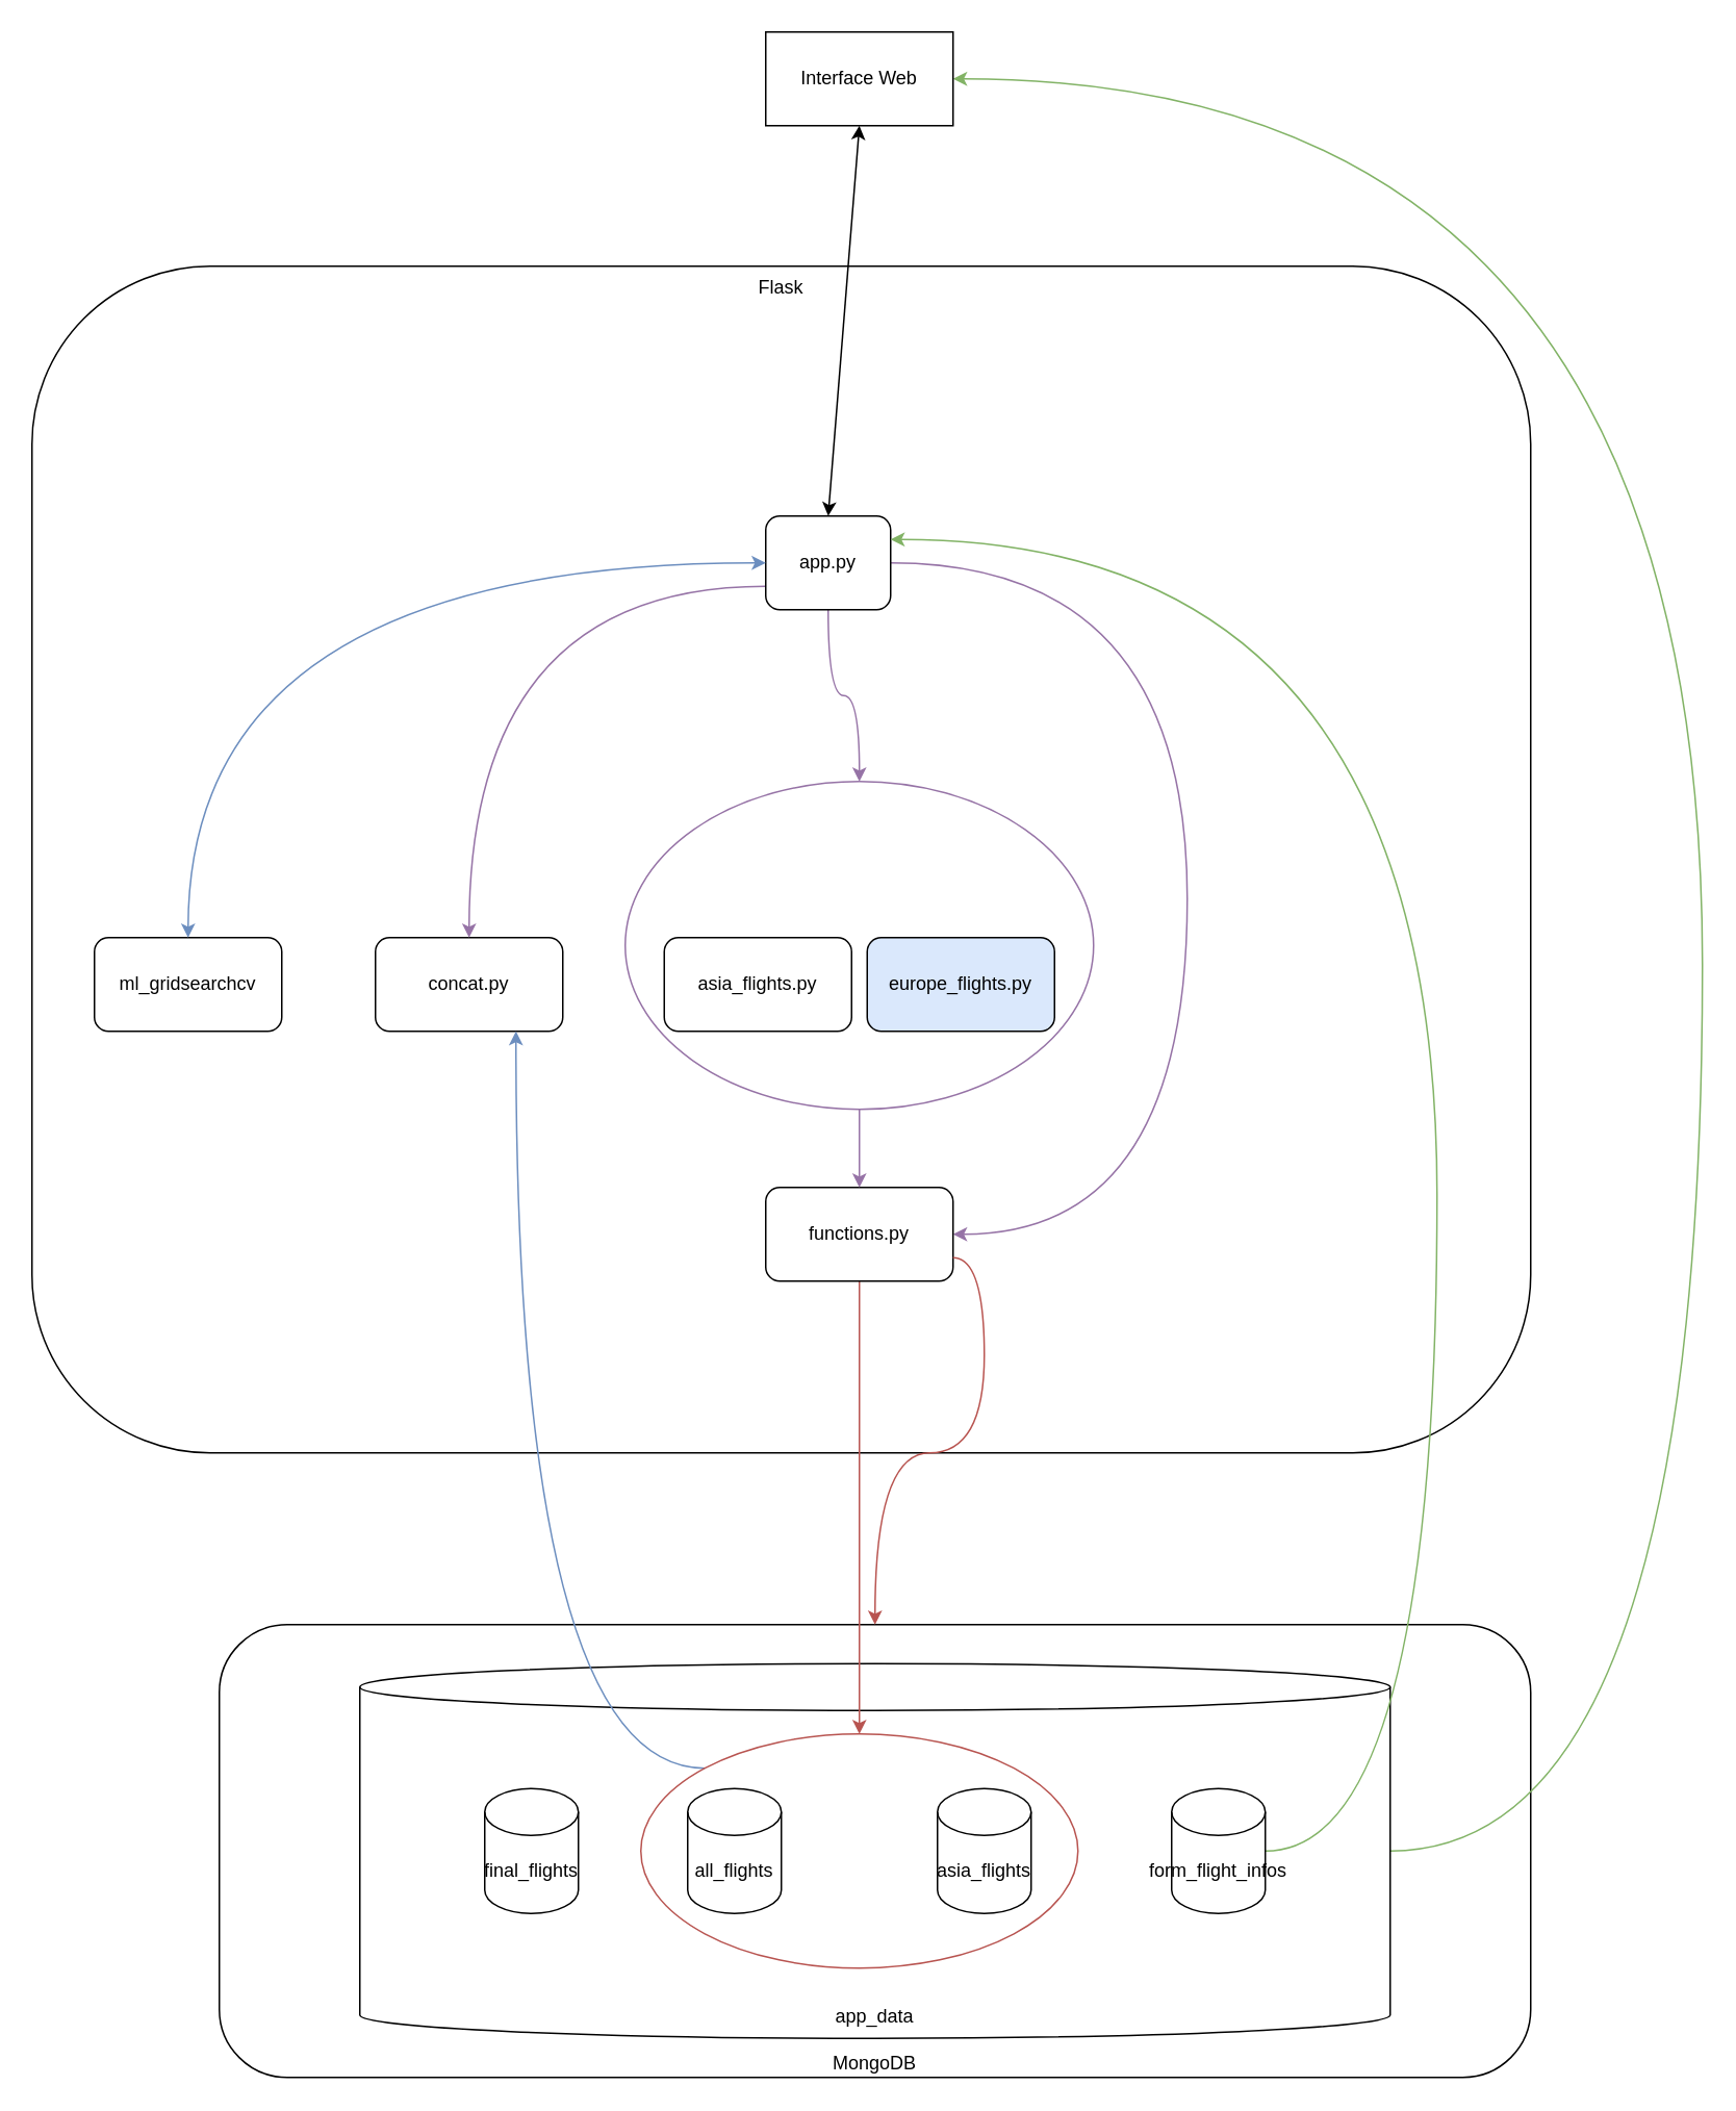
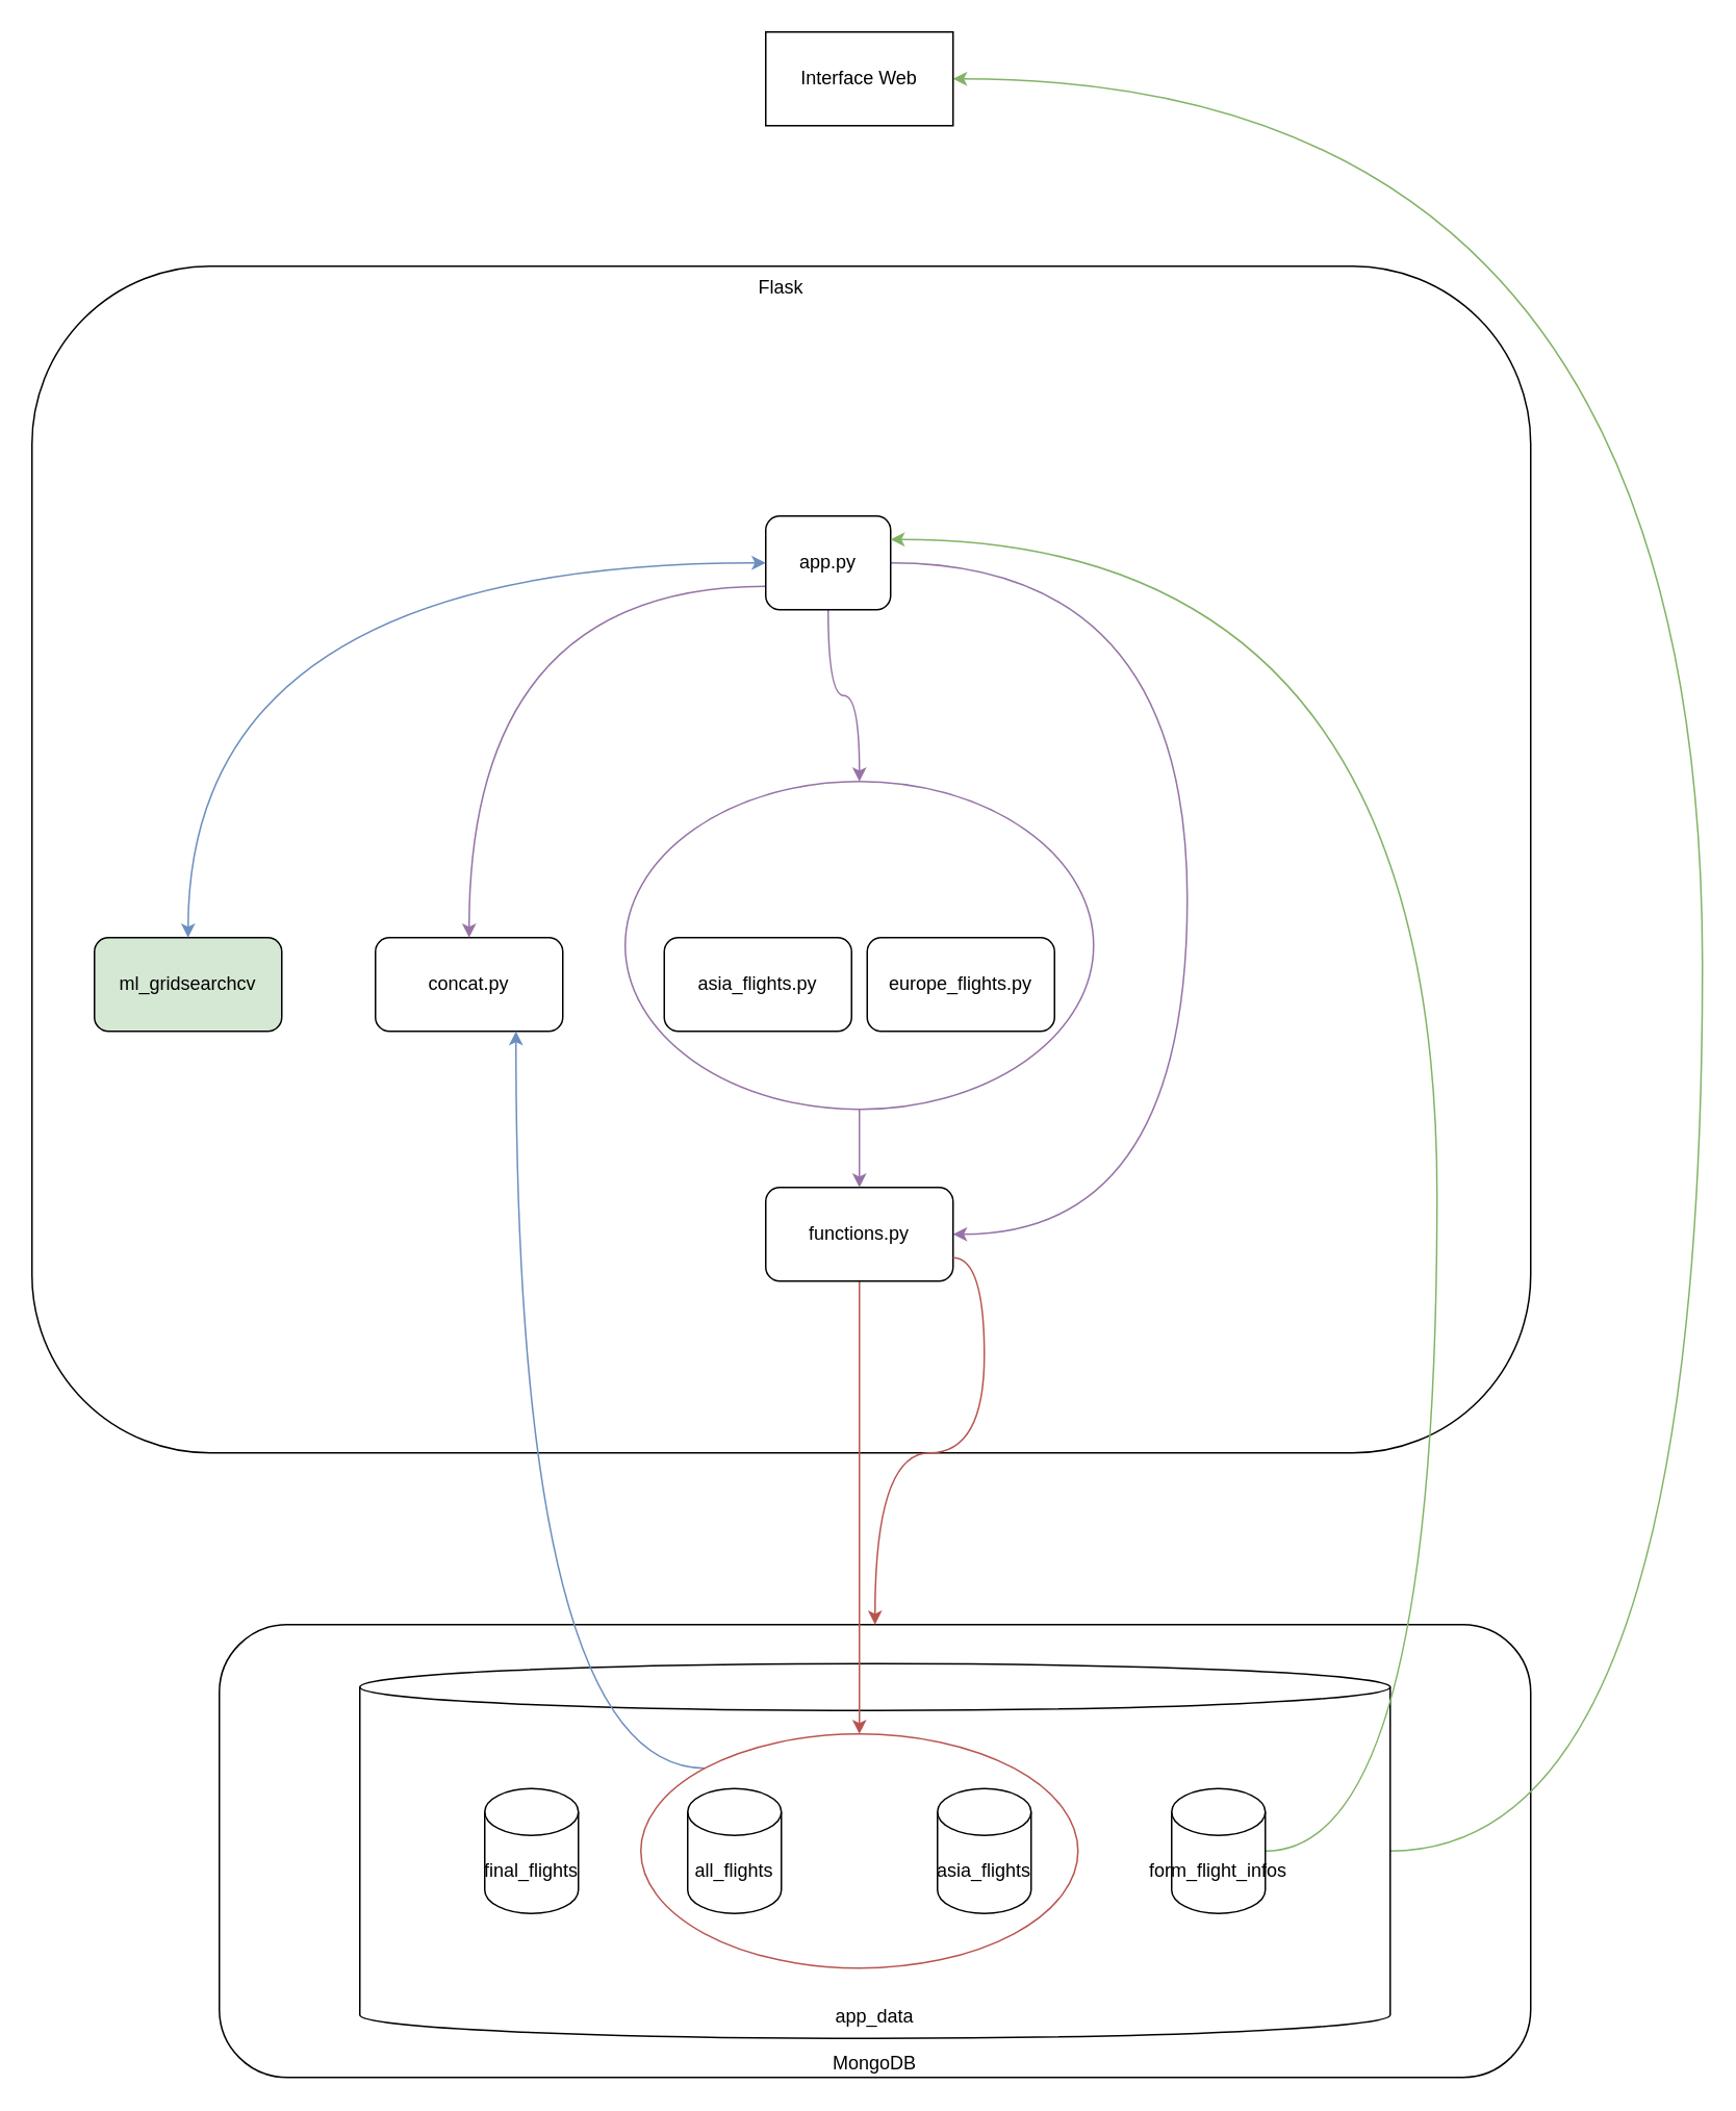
  <mxCell id="0" />
  <mxCell id="1" parent="0" />
  <mxCell id="2" value="Flask" style="rounded=1;whiteSpace=wrap;html=1;verticalAlign=top;" vertex="1" parent="1"><mxGeometry x="20" y="170" width="960" height="760" as="geometry" /></mxCell>
  <mxCell id="3" value="MongoDB" style="rounded=1;whiteSpace=wrap;html=1;verticalAlign=bottom;" vertex="1" parent="1"><mxGeometry x="140" y="1040" width="840" height="290" as="geometry" /></mxCell>
  <mxCell id="4" style="edgeStyle=orthogonalEdgeStyle;curved=1;rounded=0;orthogonalLoop=1;jettySize=auto;html=1;exitX=1;exitY=0.5;exitDx=0;exitDy=0;exitPerimeter=0;entryX=1;entryY=0.5;entryDx=0;entryDy=0;strokeColor=#82b366;fillColor=#d5e8d4;" edge="1" parent="1" source="5" target="20"><mxGeometry relative="1" as="geometry"><Array as="points"><mxPoint x="1090" y="1185" /><mxPoint x="1090" y="50" /></Array></mxGeometry></mxCell>
  <mxCell id="5" value="app_data" style="shape=cylinder3;whiteSpace=wrap;html=1;boundedLbl=1;backgroundOutline=1;size=15;verticalAlign=bottom;" vertex="1" parent="1"><mxGeometry x="230" y="1065" width="660" height="240" as="geometry" /></mxCell>
  <mxCell id="6" style="edgeStyle=orthogonalEdgeStyle;curved=1;rounded=0;orthogonalLoop=1;jettySize=auto;html=1;exitX=0.5;exitY=0;exitDx=0;exitDy=0;entryX=0;entryY=0.25;entryDx=0;entryDy=0;strokeColor=none;" edge="1" parent="1" source="7" target="12"><mxGeometry relative="1" as="geometry" /></mxCell>
- <mxCell id="7" value="ml_gridsearchcv" style="rounded=1;whiteSpace=wrap;html=1;" vertex="1" parent="1"><mxGeometry x="60" y="600" width="120" height="60" as="geometry" /></mxCell>
+ <mxCell id="7" value="ml_gridsearchcv" style="rounded=1;whiteSpace=wrap;html=1;fillColor=#d5e8d4;" vertex="1" parent="1"><mxGeometry x="60" y="600" width="120" height="60" as="geometry" /></mxCell>
  <mxCell id="8" value="concat.py" style="rounded=1;whiteSpace=wrap;html=1;" vertex="1" parent="1"><mxGeometry x="240" y="600" width="120" height="60" as="geometry" /></mxCell>
  <mxCell id="9" style="edgeStyle=orthogonalEdgeStyle;curved=1;rounded=0;orthogonalLoop=1;jettySize=auto;html=1;exitX=0.5;exitY=1;exitDx=0;exitDy=0;entryX=0.5;entryY=0;entryDx=0;entryDy=0;fillColor=#e1d5e7;strokeColor=#9673a6;" edge="1" parent="1" source="12" target="16"><mxGeometry relative="1" as="geometry" /></mxCell>
  <mxCell id="10" style="edgeStyle=orthogonalEdgeStyle;curved=1;rounded=0;orthogonalLoop=1;jettySize=auto;html=1;exitX=1;exitY=0.5;exitDx=0;exitDy=0;entryX=1;entryY=0.5;entryDx=0;entryDy=0;fillColor=#e1d5e7;strokeColor=#9673a6;" edge="1" parent="1" source="12" target="14"><mxGeometry relative="1" as="geometry"><Array as="points"><mxPoint x="760" y="360" /><mxPoint x="760" y="790" /></Array></mxGeometry></mxCell>
  <mxCell id="11" style="edgeStyle=orthogonalEdgeStyle;curved=1;rounded=0;orthogonalLoop=1;jettySize=auto;html=1;exitX=0;exitY=0.75;exitDx=0;exitDy=0;fillColor=#e1d5e7;strokeColor=#9673a6;" edge="1" parent="1" source="12" target="8"><mxGeometry relative="1" as="geometry" /></mxCell>
  <mxCell id="12" value="app.py" style="rounded=1;whiteSpace=wrap;html=1;" vertex="1" parent="1"><mxGeometry x="490" y="330" width="80" height="60" as="geometry" /></mxCell>
  <mxCell id="13" style="edgeStyle=orthogonalEdgeStyle;curved=1;rounded=0;orthogonalLoop=1;jettySize=auto;html=1;exitX=0.5;exitY=1;exitDx=0;exitDy=0;entryX=0.5;entryY=0;entryDx=0;entryDy=0;fillColor=#f8cecc;strokeColor=#b85450;" edge="1" parent="1" source="14" target="22"><mxGeometry relative="1" as="geometry" /></mxCell>
  <mxCell id="14" value="functions.py" style="rounded=1;whiteSpace=wrap;html=1;" vertex="1" parent="1"><mxGeometry x="490" y="760" width="120" height="60" as="geometry" /></mxCell>
  <mxCell id="15" style="edgeStyle=orthogonalEdgeStyle;curved=1;rounded=0;orthogonalLoop=1;jettySize=auto;html=1;exitX=0.5;exitY=1;exitDx=0;exitDy=0;fillColor=#e1d5e7;strokeColor=#9673a6;" edge="1" parent="1" source="16" target="14"><mxGeometry relative="1" as="geometry" /></mxCell>
  <mxCell id="16" value="" style="ellipse;whiteSpace=wrap;html=1;fillColor=none;strokeColor=#9673a6;" vertex="1" parent="1"><mxGeometry x="400" y="500" width="300" height="210" as="geometry" /></mxCell>
  <mxCell id="17" style="edgeStyle=orthogonalEdgeStyle;curved=1;rounded=0;orthogonalLoop=1;jettySize=auto;html=1;exitX=1;exitY=0.5;exitDx=0;exitDy=0;exitPerimeter=0;entryX=1;entryY=0.25;entryDx=0;entryDy=0;fillColor=#d5e8d4;strokeColor=#82b366;" edge="1" parent="1" source="18" target="12"><mxGeometry relative="1" as="geometry"><Array as="points"><mxPoint x="920" y="1185" /><mxPoint x="920" y="345" /></Array></mxGeometry></mxCell>
  <mxCell id="18" value="form_flight_infos" style="shape=cylinder3;whiteSpace=wrap;html=1;boundedLbl=1;backgroundOutline=1;size=15;" vertex="1" parent="1"><mxGeometry x="750" y="1145" width="60" height="80" as="geometry" /></mxCell>
  <mxCell id="19" value="final_flights" style="shape=cylinder3;whiteSpace=wrap;html=1;boundedLbl=1;backgroundOutline=1;size=15;" vertex="1" parent="1"><mxGeometry x="310" y="1145" width="60" height="80" as="geometry" /></mxCell>
  <mxCell id="20" value="Interface Web" style="rounded=0;whiteSpace=wrap;html=1;" vertex="1" parent="1"><mxGeometry x="490" y="20" width="120" height="60" as="geometry" /></mxCell>
  <mxCell id="21" style="edgeStyle=orthogonalEdgeStyle;curved=1;rounded=0;orthogonalLoop=1;jettySize=auto;html=1;exitX=0;exitY=0;exitDx=0;exitDy=0;entryX=0.75;entryY=1;entryDx=0;entryDy=0;fillColor=#dae8fc;strokeColor=#6c8ebf;" edge="1" parent="1" source="22" target="8"><mxGeometry relative="1" as="geometry"><Array as="points"><mxPoint x="330" y="1132" /></Array></mxGeometry></mxCell>
  <mxCell id="22" value="" style="ellipse;whiteSpace=wrap;html=1;fillColor=none;strokeColor=#b85450;" vertex="1" parent="1"><mxGeometry x="410" y="1110" width="280" height="150" as="geometry" /></mxCell>
  <mxCell id="23" value="asia_flights.py" style="rounded=1;whiteSpace=wrap;html=1;" vertex="1" parent="1"><mxGeometry x="425" y="600" width="120" height="60" as="geometry" /></mxCell>
- <mxCell id="24" value="europe_flights.py" style="rounded=1;whiteSpace=wrap;html=1;fillColor=#dae8fc;" vertex="1" parent="1"><mxGeometry x="555" y="600" width="120" height="60" as="geometry" /></mxCell>
+ <mxCell id="24" value="europe_flights.py" style="rounded=1;whiteSpace=wrap;html=1;" vertex="1" parent="1"><mxGeometry x="555" y="600" width="120" height="60" as="geometry" /></mxCell>
  <mxCell id="25" value="all_flights" style="shape=cylinder3;whiteSpace=wrap;html=1;boundedLbl=1;backgroundOutline=1;size=15;" vertex="1" parent="1"><mxGeometry x="440" y="1145" width="60" height="80" as="geometry" /></mxCell>
  <mxCell id="26" value="asia_flights" style="shape=cylinder3;whiteSpace=wrap;html=1;boundedLbl=1;backgroundOutline=1;size=15;" vertex="1" parent="1"><mxGeometry x="600" y="1145" width="60" height="80" as="geometry" /></mxCell>
  <mxCell id="27" style="edgeStyle=orthogonalEdgeStyle;curved=1;rounded=0;orthogonalLoop=1;jettySize=auto;html=1;exitX=1;exitY=0.75;exitDx=0;exitDy=0;fillColor=#f8cecc;strokeColor=#b85450;" edge="1" parent="1" source="14" target="3"><mxGeometry relative="1" as="geometry" /></mxCell>
  <mxCell id="28" value="" style="endArrow=classic;startArrow=classic;html=1;rounded=0;curved=1;edgeStyle=orthogonalEdgeStyle;exitX=0.5;exitY=0;exitDx=0;exitDy=0;entryX=0;entryY=0.5;entryDx=0;entryDy=0;fillColor=#dae8fc;strokeColor=#6c8ebf;" edge="1" parent="1" source="7" target="12"><mxGeometry width="50" height="50" relative="1" as="geometry"><mxPoint x="550" y="400" as="sourcePoint" /><mxPoint x="600" y="350" as="targetPoint" /></mxGeometry></mxCell>
- <mxCell id="29" value="" style="endArrow=classic;startArrow=classic;html=1;rounded=0;curved=1;entryX=0.5;entryY=1;entryDx=0;entryDy=0;exitX=0.5;exitY=0;exitDx=0;exitDy=0;" edge="1" parent="1" source="12" target="20"><mxGeometry width="50" height="50" relative="1" as="geometry"><mxPoint x="550" y="300" as="sourcePoint" /><mxPoint x="600" y="250" as="targetPoint" /></mxGeometry></mxCell>
